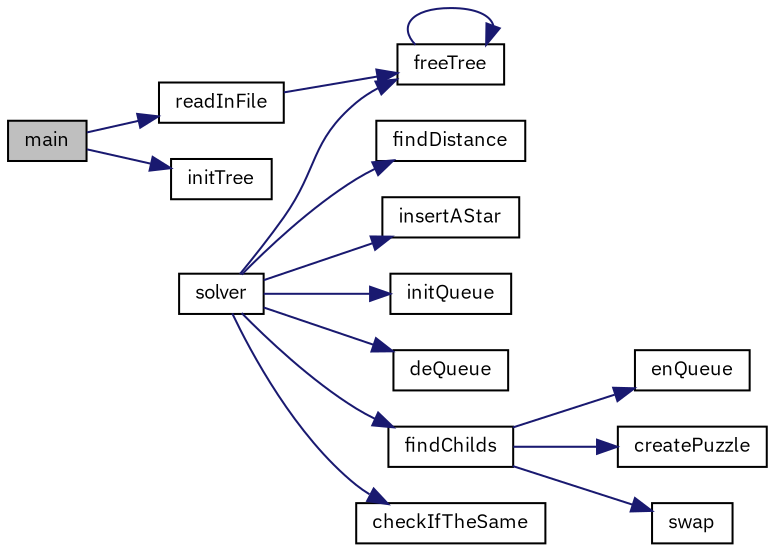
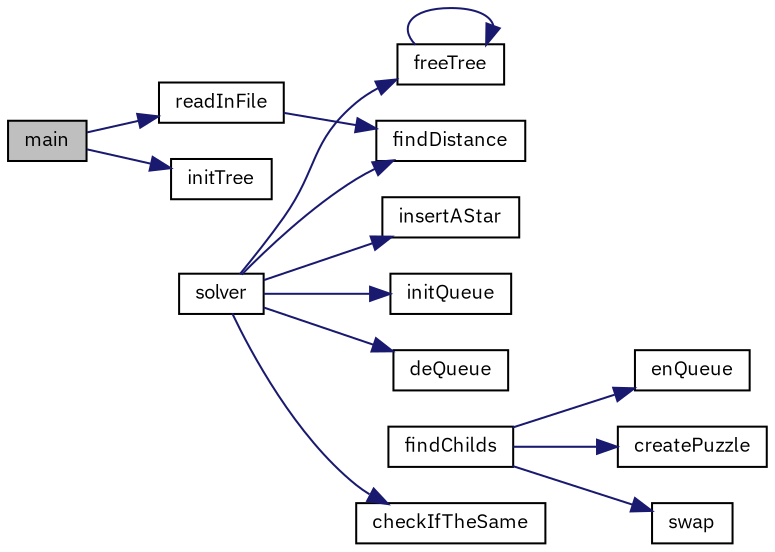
  digraph {
    fontname="IBM Plex Sans"
    rankdir=LR
    node [color=black fillcolor=white fontname="IBM Plex Sans" fontsize=10 shape=record style=filled]
    edge [color=midnightblue fontname="IBM Plex Sans" fontsize=10 labelfontname=Helvetica labelfontsize=10 style=solid]
    n1 [fillcolor=grey75 fontcolor=black height=0.2 label=main width=0.4]
    n2 [height=0.2 label=initTree width=0.4]
    n3 [height=0.2 label=readInFile width=0.4]
    n4 [height=0.2 label=findDistance width=0.4]
    n5 [height=0.2 label=solver width=0.4]
    n6 [height=0.2 label=initQueue width=0.4]
    n7 [height=0.2 label=freeTree width=0.4]
    n8 [height=0.2 label=deQueue width=0.4]
    n9 [height=0.2 label=findChilds width=0.4]
    n10 [height=0.2 label=checkIfTheSame width=0.4]
    n11 [height=0.2 label=insertAStar width=0.4]
    n12 [height=0.2 label=enQueue width=0.4]
    n13 [height=0.2 label=createPuzzle width=0.4]
    n14 [height=0.2 label=swap width=0.4]
    n1 -> n2
    n1 -> n3
-   n3 -> n7
+   n3 -> n4
    n5 -> n4
    n5 -> n6
    n5 -> n7
    n5 -> n8
-   n5 -> n9
    n5 -> n10
    n5 -> n11
    n7 -> n7
    n9 -> n12
    n9 -> n13
    n9 -> n14
  }
